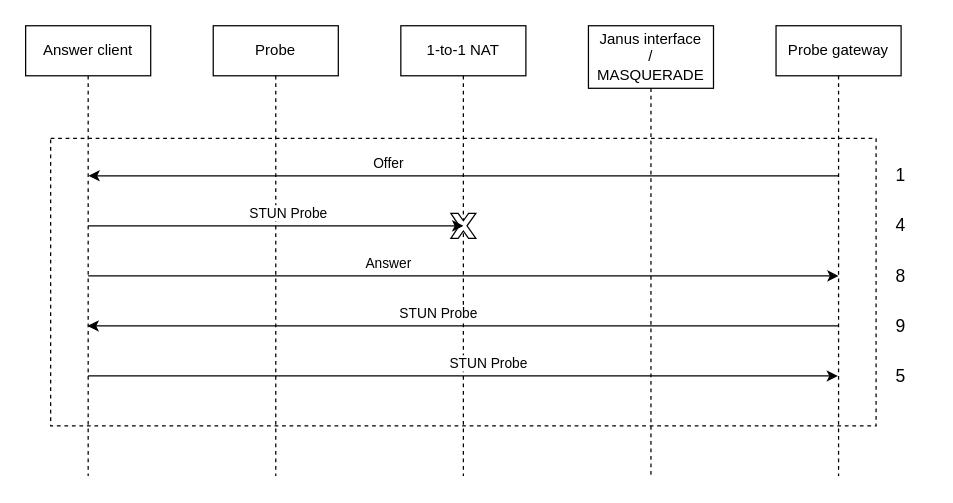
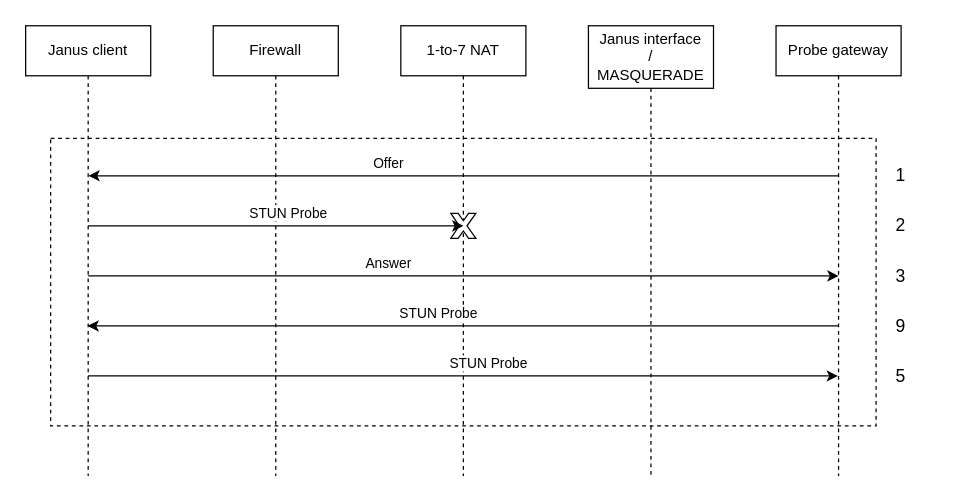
  <mxCell id="0" />
  <mxCell id="1" parent="0" />
- <mxCell id="2" value="Answer client" style="shape=umlLifeline;perimeter=lifelinePerimeter;whiteSpace=wrap;html=1;container=1;collapsible=0;recursiveResize=0;outlineConnect=0;" parent="1" vertex="1"><mxGeometry x="20" y="20" width="100" height="360" as="geometry" /></mxCell>
- <mxCell id="3" value="Probe" style="shape=umlLifeline;perimeter=lifelinePerimeter;whiteSpace=wrap;html=1;container=1;collapsible=0;recursiveResize=0;outlineConnect=0;" parent="1" vertex="1"><mxGeometry x="170" y="20" width="100" height="360" as="geometry" /></mxCell>
- <mxCell id="4" value="1-to-1 NAT" style="shape=umlLifeline;perimeter=lifelinePerimeter;whiteSpace=wrap;html=1;container=1;collapsible=0;recursiveResize=0;outlineConnect=0;" parent="1" vertex="1"><mxGeometry x="320" y="20" width="100" height="360" as="geometry" /></mxCell>
+ <mxCell id="2" value="Janus client" style="shape=umlLifeline;perimeter=lifelinePerimeter;whiteSpace=wrap;html=1;container=1;collapsible=0;recursiveResize=0;outlineConnect=0;" parent="1" vertex="1"><mxGeometry x="20" y="20" width="100" height="360" as="geometry" /></mxCell>
+ <mxCell id="3" value="Firewall" style="shape=umlLifeline;perimeter=lifelinePerimeter;whiteSpace=wrap;html=1;container=1;collapsible=0;recursiveResize=0;outlineConnect=0;" parent="1" vertex="1"><mxGeometry x="170" y="20" width="100" height="360" as="geometry" /></mxCell>
+ <mxCell id="4" value="1-to-7 NAT" style="shape=umlLifeline;perimeter=lifelinePerimeter;whiteSpace=wrap;html=1;container=1;collapsible=0;recursiveResize=0;outlineConnect=0;" parent="1" vertex="1"><mxGeometry x="320" y="20" width="100" height="360" as="geometry" /></mxCell>
  <mxCell id="5" value="Janus interface&lt;br&gt;/&lt;br&gt;MASQUERADE" style="shape=umlLifeline;perimeter=lifelinePerimeter;whiteSpace=wrap;html=1;container=1;collapsible=0;recursiveResize=0;outlineConnect=0;size=50;" parent="1" vertex="1"><mxGeometry x="470" y="20" width="100" height="360" as="geometry" /></mxCell>
  <mxCell id="6" value="Probe gateway" style="shape=umlLifeline;perimeter=lifelinePerimeter;whiteSpace=wrap;html=1;container=1;collapsible=0;recursiveResize=0;outlineConnect=0;size=40;" parent="1" vertex="1"><mxGeometry x="620" y="20" width="100" height="360" as="geometry" /></mxCell>
  <mxCell id="7" value="" style="rounded=0;whiteSpace=wrap;html=1;fillColor=none;dashed=1;" parent="1" vertex="1"><mxGeometry x="40" y="110" width="660" height="230" as="geometry" /></mxCell>
  <mxCell id="8" value="" style="verticalLabelPosition=bottom;verticalAlign=top;html=1;shape=mxgraph.basic.x" parent="1" vertex="1"><mxGeometry x="360" y="170" width="20" height="20" as="geometry" /></mxCell>
  <mxCell id="9" value="STUN Probe" style="endArrow=classic;html=1;" parent="1" edge="1"><mxGeometry x="0.067" y="-10" width="50" height="50" relative="1" as="geometry"><mxPoint x="670" y="260" as="sourcePoint" /><mxPoint x="69.5" y="260" as="targetPoint" /><mxPoint as="offset" /></mxGeometry></mxCell>
  <mxCell id="10" value="Offer" style="endArrow=classic;html=1;" parent="1" edge="1"><mxGeometry x="0.2" y="-10" width="50" height="50" relative="1" as="geometry"><mxPoint x="669.75" y="140" as="sourcePoint" /><mxPoint x="70.25" y="140" as="targetPoint" /><mxPoint as="offset" /></mxGeometry></mxCell>
  <mxCell id="11" value="STUN Probe" style="endArrow=classic;html=1;" parent="1" edge="1"><mxGeometry x="0.066" y="10" width="50" height="50" relative="1" as="geometry"><mxPoint x="70" y="180" as="sourcePoint" /><mxPoint x="370" y="180" as="targetPoint" /><mxPoint as="offset" /></mxGeometry></mxCell>
  <mxCell id="12" value="Answer" style="endArrow=classic;html=1;" parent="1" edge="1"><mxGeometry x="-0.2" y="10" width="50" height="50" relative="1" as="geometry"><mxPoint x="70" y="220" as="sourcePoint" /><mxPoint x="670" y="220" as="targetPoint" /><mxPoint as="offset" /></mxGeometry></mxCell>
  <mxCell id="13" value="STUN Probe" style="endArrow=classic;html=1;" parent="1" edge="1"><mxGeometry x="0.066" y="10" width="50" height="50" relative="1" as="geometry"><mxPoint x="70" y="300" as="sourcePoint" /><mxPoint x="669.5" y="300" as="targetPoint" /><mxPoint as="offset" /></mxGeometry></mxCell>
  <mxCell id="14" value="1" style="text;html=1;strokeColor=none;fillColor=none;align=center;verticalAlign=middle;whiteSpace=wrap;rounded=0;fontSize=14;" parent="1" vertex="1"><mxGeometry x="700" y="130" width="40" height="20" as="geometry" /></mxCell>
- <mxCell id="15" value="4" style="text;html=1;strokeColor=none;fillColor=none;align=center;verticalAlign=middle;whiteSpace=wrap;rounded=0;fontSize=14;" parent="1" vertex="1"><mxGeometry x="700" y="170" width="40" height="20" as="geometry" /></mxCell>
- <mxCell id="16" value="8" style="text;html=1;strokeColor=none;fillColor=none;align=center;verticalAlign=middle;whiteSpace=wrap;rounded=0;fontSize=14;" parent="1" vertex="1"><mxGeometry x="700" y="210" width="40" height="20" as="geometry" /></mxCell>
+ <mxCell id="15" value="2" style="text;html=1;strokeColor=none;fillColor=none;align=center;verticalAlign=middle;whiteSpace=wrap;rounded=0;fontSize=14;" parent="1" vertex="1"><mxGeometry x="700" y="170" width="40" height="20" as="geometry" /></mxCell>
+ <mxCell id="16" value="3" style="text;html=1;strokeColor=none;fillColor=none;align=center;verticalAlign=middle;whiteSpace=wrap;rounded=0;fontSize=14;" parent="1" vertex="1"><mxGeometry x="700" y="210" width="40" height="20" as="geometry" /></mxCell>
  <mxCell id="17" value="9" style="text;html=1;strokeColor=none;fillColor=none;align=center;verticalAlign=middle;whiteSpace=wrap;rounded=0;fontSize=14;" parent="1" vertex="1"><mxGeometry x="700" y="250" width="40" height="20" as="geometry" /></mxCell>
  <mxCell id="18" value="5" style="text;html=1;strokeColor=none;fillColor=none;align=center;verticalAlign=middle;whiteSpace=wrap;rounded=0;fontSize=14;" parent="1" vertex="1"><mxGeometry x="700" y="290" width="40" height="20" as="geometry" /></mxCell>
